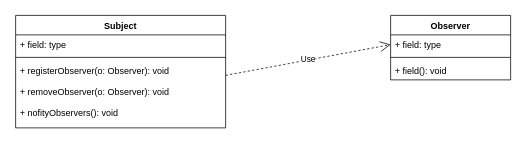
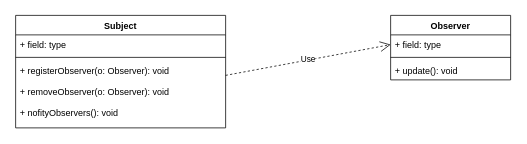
  <mxCell id="0" />
  <mxCell id="1" parent="0" />
  <mxCell id="2" value="Subject" style="swimlane;fontStyle=1;align=center;verticalAlign=top;childLayout=stackLayout;horizontal=1;startSize=26;horizontalStack=0;resizeParent=1;resizeParentMax=0;resizeLast=0;collapsible=1;marginBottom=0;" vertex="1" parent="1"><mxGeometry x="20" y="20" width="280" height="150" as="geometry" /></mxCell>
  <mxCell id="3" value="+ field: type" style="text;strokeColor=none;fillColor=none;align=left;verticalAlign=top;spacingLeft=4;spacingRight=4;overflow=hidden;rotatable=0;points=[[0,0.5],[1,0.5]];portConstraint=eastwest;" vertex="1" parent="2"><mxGeometry y="26" width="280" height="26" as="geometry" /></mxCell>
  <mxCell id="4" value="" style="line;strokeWidth=1;fillColor=none;align=left;verticalAlign=middle;spacingTop=-1;spacingLeft=3;spacingRight=3;rotatable=0;labelPosition=right;points=[];portConstraint=eastwest;" vertex="1" parent="2"><mxGeometry y="52" width="280" height="8" as="geometry" /></mxCell>
  <mxCell id="5" value="+ registerObserver(o: Observer): void&#10;&#10;+ removeObserver(o: Observer): void&#10;&#10;+ nofityObservers(): void" style="text;strokeColor=none;fillColor=none;align=left;verticalAlign=top;spacingLeft=4;spacingRight=4;overflow=hidden;rotatable=0;points=[[0,0.5],[1,0.5]];portConstraint=eastwest;" vertex="1" parent="2"><mxGeometry y="60" width="280" height="90" as="geometry" /></mxCell>
  <mxCell id="6" value="Observer" style="swimlane;fontStyle=1;align=center;verticalAlign=top;childLayout=stackLayout;horizontal=1;startSize=26;horizontalStack=0;resizeParent=1;resizeParentMax=0;resizeLast=0;collapsible=1;marginBottom=0;" vertex="1" parent="1"><mxGeometry x="520" y="20" width="160" height="86" as="geometry" /></mxCell>
  <mxCell id="7" value="+ field: type" style="text;strokeColor=none;fillColor=none;align=left;verticalAlign=top;spacingLeft=4;spacingRight=4;overflow=hidden;rotatable=0;points=[[0,0.5],[1,0.5]];portConstraint=eastwest;" vertex="1" parent="6"><mxGeometry y="26" width="160" height="26" as="geometry" /></mxCell>
  <mxCell id="8" value="" style="line;strokeWidth=1;fillColor=none;align=left;verticalAlign=middle;spacingTop=-1;spacingLeft=3;spacingRight=3;rotatable=0;labelPosition=right;points=[];portConstraint=eastwest;" vertex="1" parent="6"><mxGeometry y="52" width="160" height="8" as="geometry" /></mxCell>
- <mxCell id="9" value="+ field(): void" style="text;strokeColor=none;fillColor=none;align=left;verticalAlign=top;spacingLeft=4;spacingRight=4;overflow=hidden;rotatable=0;points=[[0,0.5],[1,0.5]];portConstraint=eastwest;" vertex="1" parent="6"><mxGeometry y="60" width="160" height="26" as="geometry" /></mxCell>
+ <mxCell id="9" value="+ update(): void" style="text;strokeColor=none;fillColor=none;align=left;verticalAlign=top;spacingLeft=4;spacingRight=4;overflow=hidden;rotatable=0;points=[[0,0.5],[1,0.5]];portConstraint=eastwest;" vertex="1" parent="6"><mxGeometry y="60" width="160" height="26" as="geometry" /></mxCell>
  <mxCell id="10" value="Use" style="endArrow=open;endSize=12;dashed=1;html=1;entryX=0;entryY=0.5;entryDx=0;entryDy=0;" edge="1" parent="1" target="7"><mxGeometry width="160" relative="1" as="geometry"><mxPoint x="300" y="100" as="sourcePoint" /><mxPoint x="460" y="100" as="targetPoint" /></mxGeometry></mxCell>
